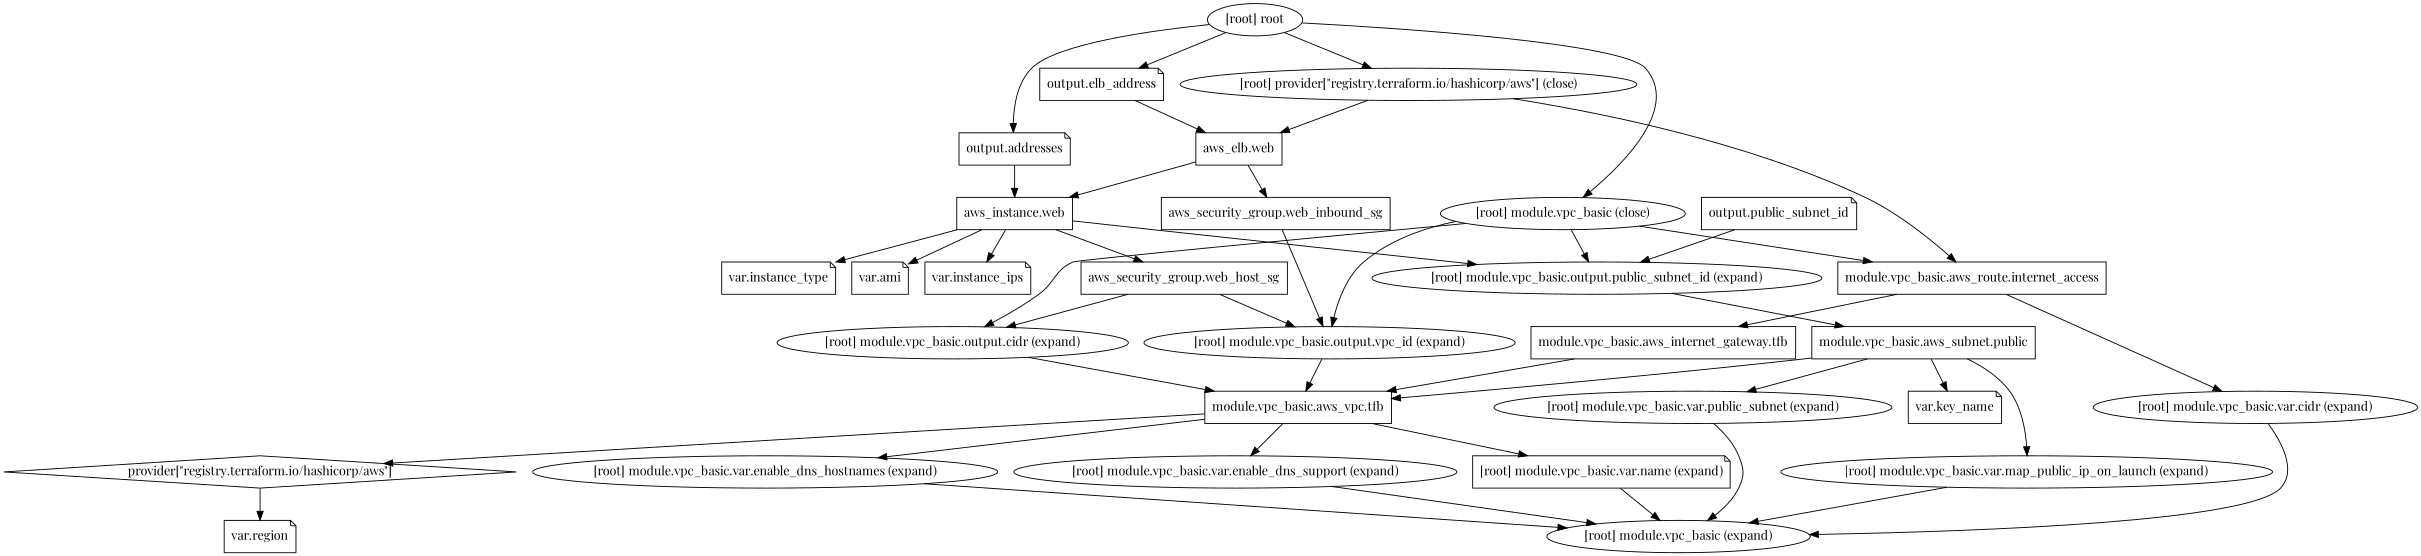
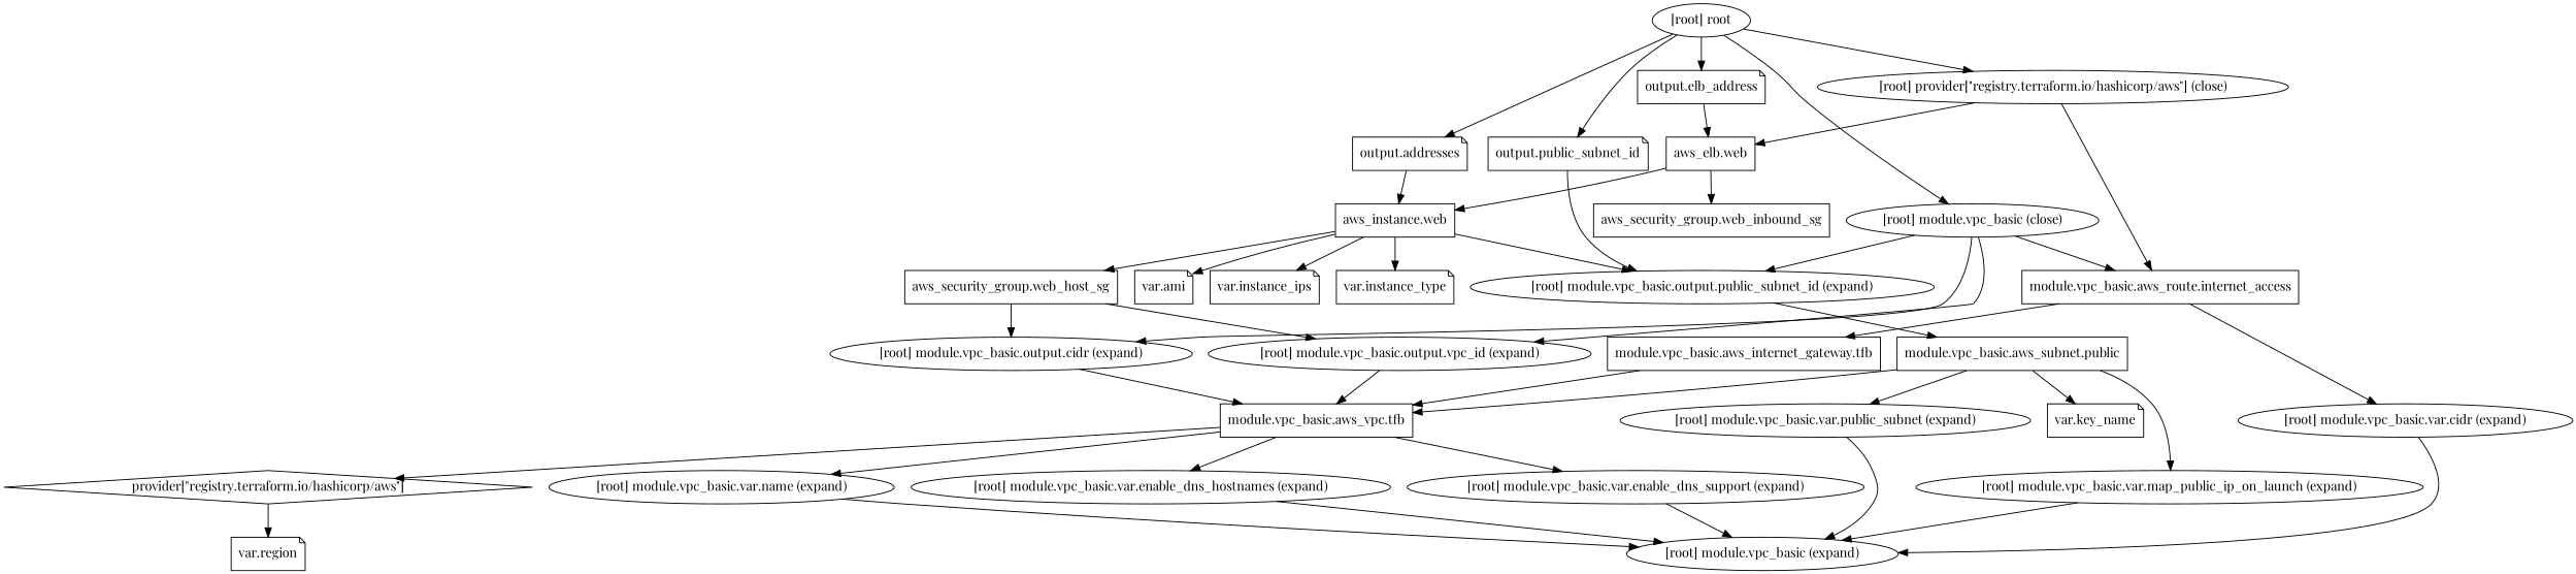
  digraph {
    compound=true
    fontname="Playfair Display"
    newrank=true
    node [fontname="Playfair Display"]
    edge [fontname="Playfair Display"]
    n1 [label="aws_elb.web" shape=box]
    n2 [label="aws_instance.web" shape=box]
    n3 [label="aws_security_group.web_inbound_sg" shape=box]
    n4 [label="aws_security_group.web_host_sg" shape=box]
    n5 [label="var.ami" shape=note]
    n6 [label="var.instance_ips" shape=note]
    n7 [label="var.instance_type" shape=note]
    n8 [label="var.key_name" shape=note]
    "[root] module.vpc_basic.output.public_subnet_id (expand)"
    "[root] module.vpc_basic.output.cidr (expand)"
    "[root] module.vpc_basic.output.vpc_id (expand)"
    n12 [label="module.vpc_basic.aws_internet_gateway.tfb" shape=box]
    n13 [label="module.vpc_basic.aws_vpc.tfb" shape=box]
    n14 [label="module.vpc_basic.aws_route.internet_access" shape=box]
    n15 [label="module.vpc_basic.aws_subnet.public" shape=box]
    "[root] module.vpc_basic.var.map_public_ip_on_launch (expand)"
    "[root] module.vpc_basic.var.public_subnet (expand)"
    n18 [label="provider[\"registry.terraform.io/hashicorp/aws\"]" shape=diamond]
    "[root] module.vpc_basic.var.cidr (expand)"
    "[root] module.vpc_basic.var.enable_dns_hostnames (expand)"
    "[root] module.vpc_basic.var.enable_dns_support (expand)"
-   "[root] module.vpc_basic.var.name (expand)" [shape=note]
+   "[root] module.vpc_basic.var.name (expand)"
    n23 [label="output.addresses" shape=note]
    n24 [label="output.elb_address" shape=note]
    n25 [label="output.public_subnet_id" shape=note]
    n26 [label="var.region" shape=note]
    "[root] module.vpc_basic (close)"
    "[root] module.vpc_basic (expand)"
    "[root] provider[\"registry.terraform.io/hashicorp/aws\"] (close)"
    "[root] root"
    subgraph sub_1 {
      n1
      n2
      n3
      n4
      n5
      n6
      n7
      n8
      "[root] module.vpc_basic.output.public_subnet_id (expand)"
      "[root] module.vpc_basic.output.cidr (expand)"
      "[root] module.vpc_basic.output.vpc_id (expand)"
      n12
      n13
      n14
      n15
      "[root] module.vpc_basic.var.map_public_ip_on_launch (expand)"
      "[root] module.vpc_basic.var.public_subnet (expand)"
      n18
      "[root] module.vpc_basic.var.cidr (expand)"
      "[root] module.vpc_basic.var.enable_dns_hostnames (expand)"
      "[root] module.vpc_basic.var.enable_dns_support (expand)"
      "[root] module.vpc_basic.var.name (expand)"
      n23
      n24
      n25
      n26
      "[root] module.vpc_basic (close)"
      "[root] module.vpc_basic (expand)"
      "[root] provider[\"registry.terraform.io/hashicorp/aws\"] (close)"
      "[root] root"
    }
    n1 -> n2
    n1 -> n3
    n2 -> n4
    n2 -> n5
    n2 -> n6
    n2 -> n7
    n2 -> "[root] module.vpc_basic.output.public_subnet_id (expand)"
-   n3 -> "[root] module.vpc_basic.output.vpc_id (expand)"
    n4 -> "[root] module.vpc_basic.output.cidr (expand)"
    n4 -> "[root] module.vpc_basic.output.vpc_id (expand)"
    "[root] module.vpc_basic.output.public_subnet_id (expand)" -> n15
    "[root] module.vpc_basic.output.cidr (expand)" -> n13
    "[root] module.vpc_basic.output.vpc_id (expand)" -> n13
    n12 -> n13
    n13 -> n18
    n13 -> "[root] module.vpc_basic.var.enable_dns_hostnames (expand)"
    n13 -> "[root] module.vpc_basic.var.enable_dns_support (expand)"
    n13 -> "[root] module.vpc_basic.var.name (expand)"
    n14 -> n12
    n14 -> "[root] module.vpc_basic.var.cidr (expand)"
    n15 -> n8
    n15 -> n13
    n15 -> "[root] module.vpc_basic.var.map_public_ip_on_launch (expand)"
    n15 -> "[root] module.vpc_basic.var.public_subnet (expand)"
    "[root] module.vpc_basic.var.map_public_ip_on_launch (expand)" -> "[root] module.vpc_basic (expand)"
    "[root] module.vpc_basic.var.public_subnet (expand)" -> "[root] module.vpc_basic (expand)"
    n18 -> n26
    "[root] module.vpc_basic.var.cidr (expand)" -> "[root] module.vpc_basic (expand)"
    "[root] module.vpc_basic.var.enable_dns_hostnames (expand)" -> "[root] module.vpc_basic (expand)"
    "[root] module.vpc_basic.var.enable_dns_support (expand)" -> "[root] module.vpc_basic (expand)"
    "[root] module.vpc_basic.var.name (expand)" -> "[root] module.vpc_basic (expand)"
    n23 -> n2
    n24 -> n1
    n25 -> "[root] module.vpc_basic.output.public_subnet_id (expand)"
    "[root] module.vpc_basic (close)" -> "[root] module.vpc_basic.output.public_subnet_id (expand)"
    "[root] module.vpc_basic (close)" -> "[root] module.vpc_basic.output.cidr (expand)"
    "[root] module.vpc_basic (close)" -> "[root] module.vpc_basic.output.vpc_id (expand)"
    "[root] module.vpc_basic (close)" -> n14
    "[root] provider[\"registry.terraform.io/hashicorp/aws\"] (close)" -> n1
    "[root] provider[\"registry.terraform.io/hashicorp/aws\"] (close)" -> n14
    "[root] root" -> n23
    "[root] root" -> n24
+   "[root] root" -> n25
    "[root] root" -> "[root] module.vpc_basic (close)"
    "[root] root" -> "[root] provider[\"registry.terraform.io/hashicorp/aws\"] (close)"
  }
